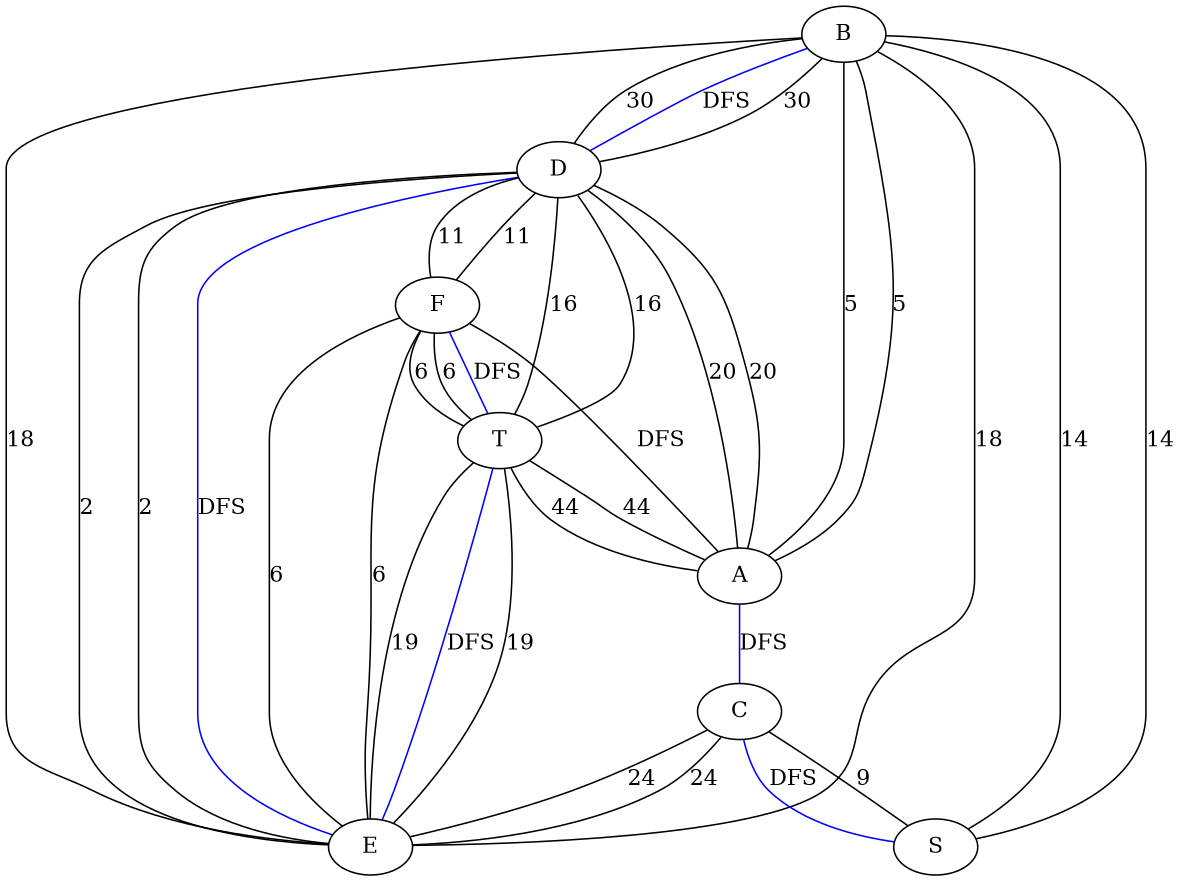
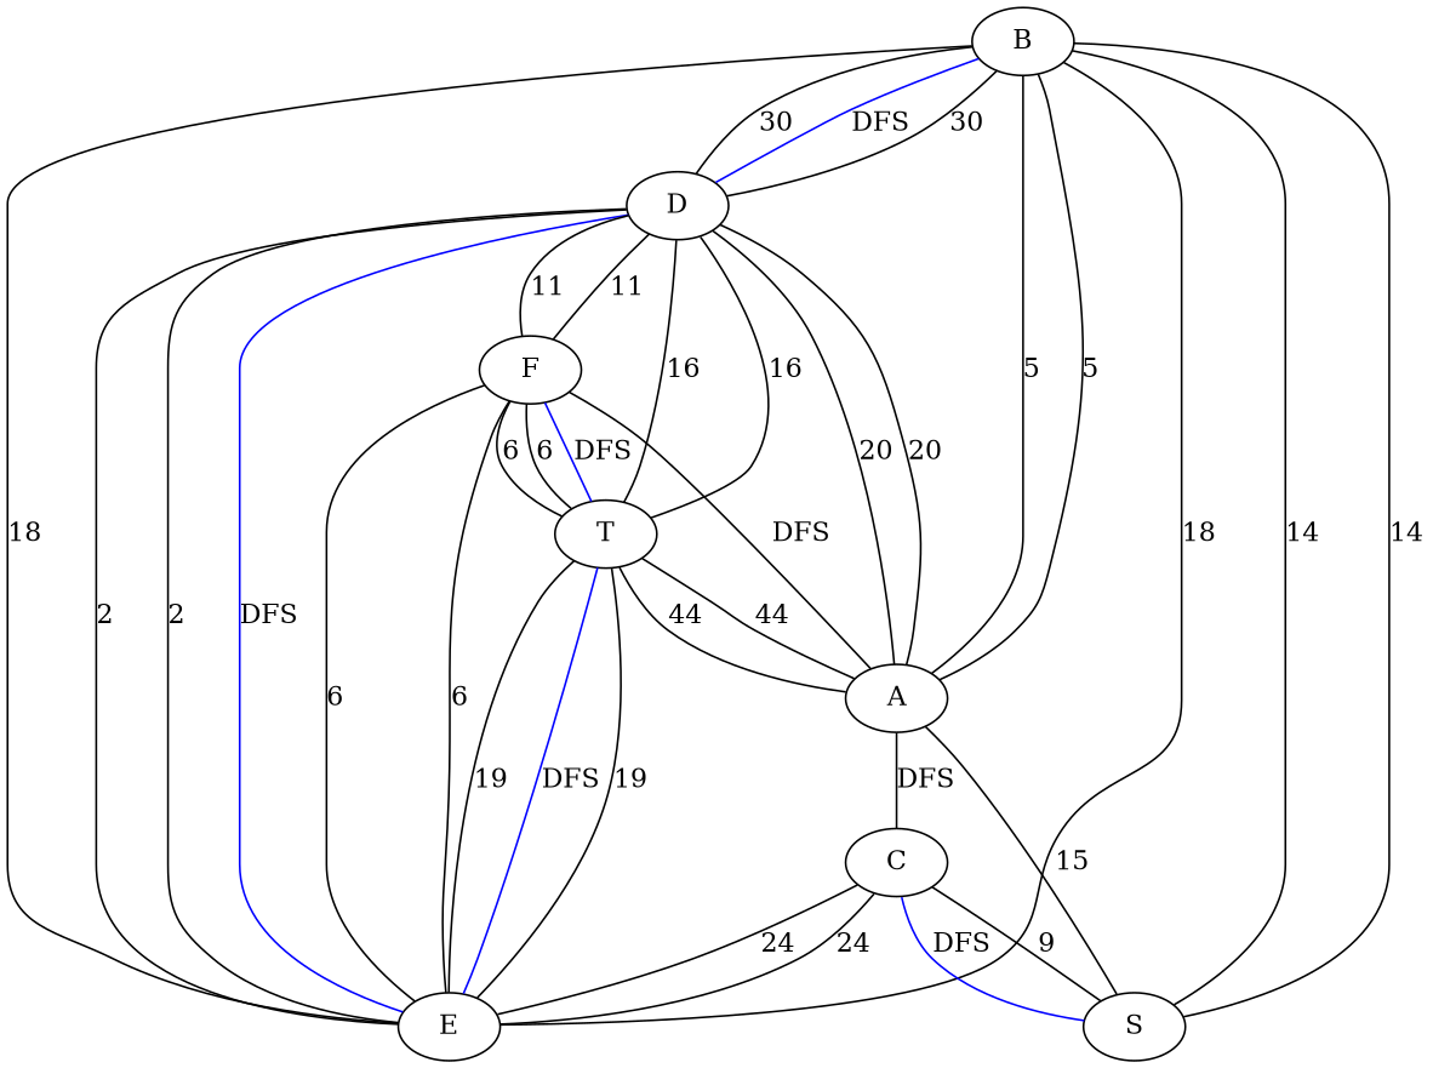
  graph {
    B
    D
    S
    E
    A
    T
    F
    C
    B -- D [label=30]
    B -- D [color=blue label=DFS]
    B -- S [label=14]
    B -- E [label=18]
    B -- A [label=5]
    D -- B [label=30]
    D -- E [label=2]
    D -- E [color=blue label=DFS]
    D -- A [label=20]
    D -- T [label=16]
    D -- F [label=11]
    S -- B [label=14]
    E -- B [label=18]
    E -- D [label=2]
    E -- T [label=19]
    E -- T [color=blue label=DFS]
    E -- F [label=6]
    E -- C [label=24]
    A -- B [label=5]
    A -- D [label=20]
+   A -- S [label=15]
    A -- T [label=44]
-   A -- C [color=blue label=DFS]
+   A -- C [color=black label=DFS]
    T -- D [label=16]
    T -- E [label=19]
    T -- A [label=44]
    T -- F [label=6]
    T -- F [color=blue label=DFS]
    F -- D [label=11]
    F -- E [label=6]
    F -- A [color=black label=DFS]
    F -- T [label=6]
    C -- S [label=9]
    C -- S [color=blue label=DFS]
    C -- E [label=24]
  }
